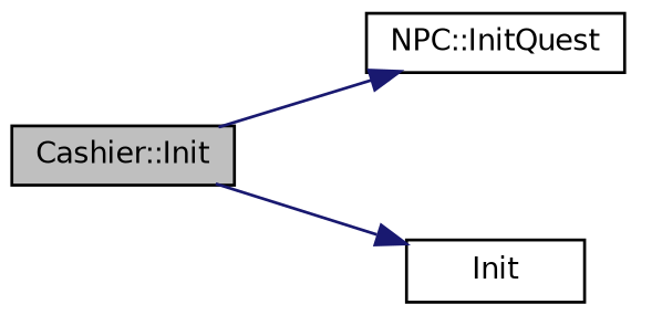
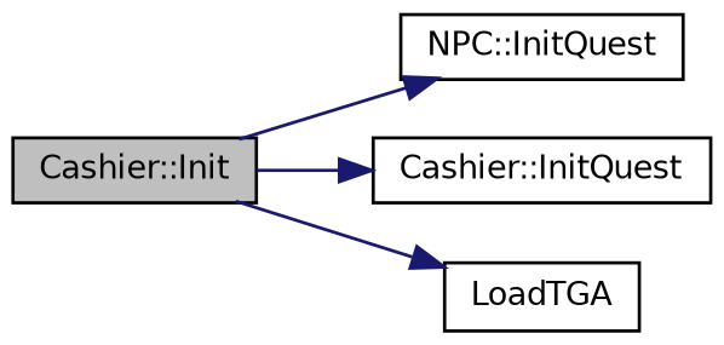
  digraph {
    rankdir=LR
    node [color=black fontname=Helvetica fontsize=10 shape=record]
    edge [color=midnightblue fontname=Helvetica fontsize=10 labelfontname=Helvetica labelfontsize=10 style=solid]
    n1 [fillcolor=grey75 fontcolor=black height=0.2 label="Cashier::Init" style=filled width=0.4]
    n2 [height=0.2 label="NPC::InitQuest" width=0.4]
-   n4 [height=0.2 label=Init width=0.4]
+   n3 [height=0.2 label="Cashier::InitQuest" width=0.4]
+   n4 [height=0.2 label=LoadTGA width=0.4]
    n1 -> n2
+   n1 -> n3
    n1 -> n4
  }
